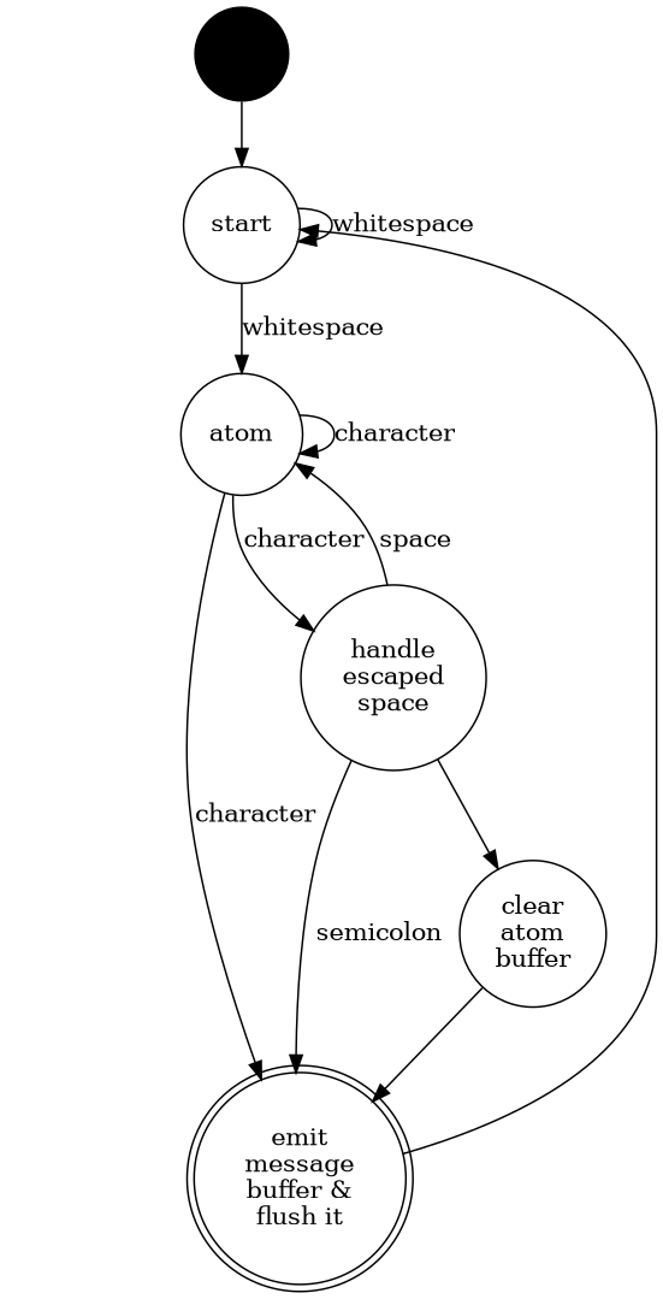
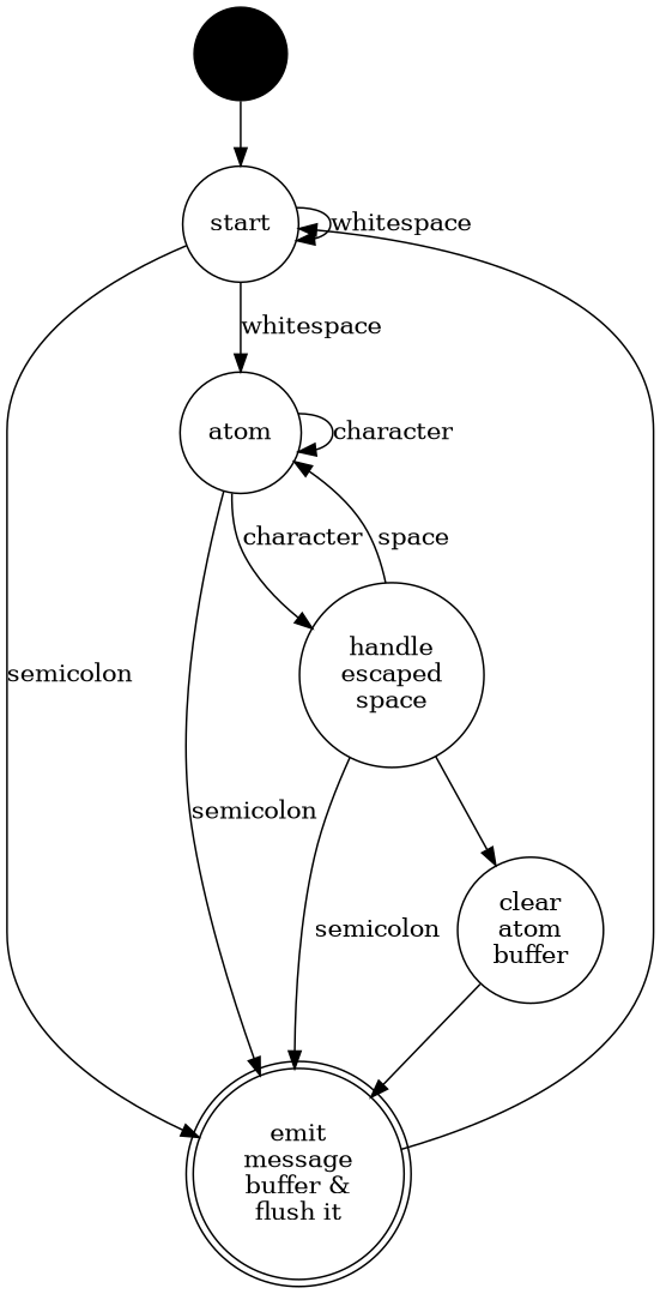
  digraph {
    rankdir=TB
    node [shape=circle]
    init [color=black style=filled]
    start
    n3 [label="emit\nmessage\nbuffer &\nflush it" shape=doublecircle]
    atom
    n5 [label="handle\nescaped\nspace"]
    n6 [label="clear\natom\nbuffer"]
    init -> start
    start -> start [label=whitespace]
+   start -> n3 [label=semicolon]
    start -> atom [label=whitespace]
    n3 -> start
-   atom -> n3 [label=character]
+   atom -> n3 [label=semicolon]
    atom -> atom [label=character]
    atom -> n5 [label=character]
    n5 -> n3 [label=semicolon]
    n5 -> atom [label=space]
    n5 -> n6
    n6 -> n3
  }
